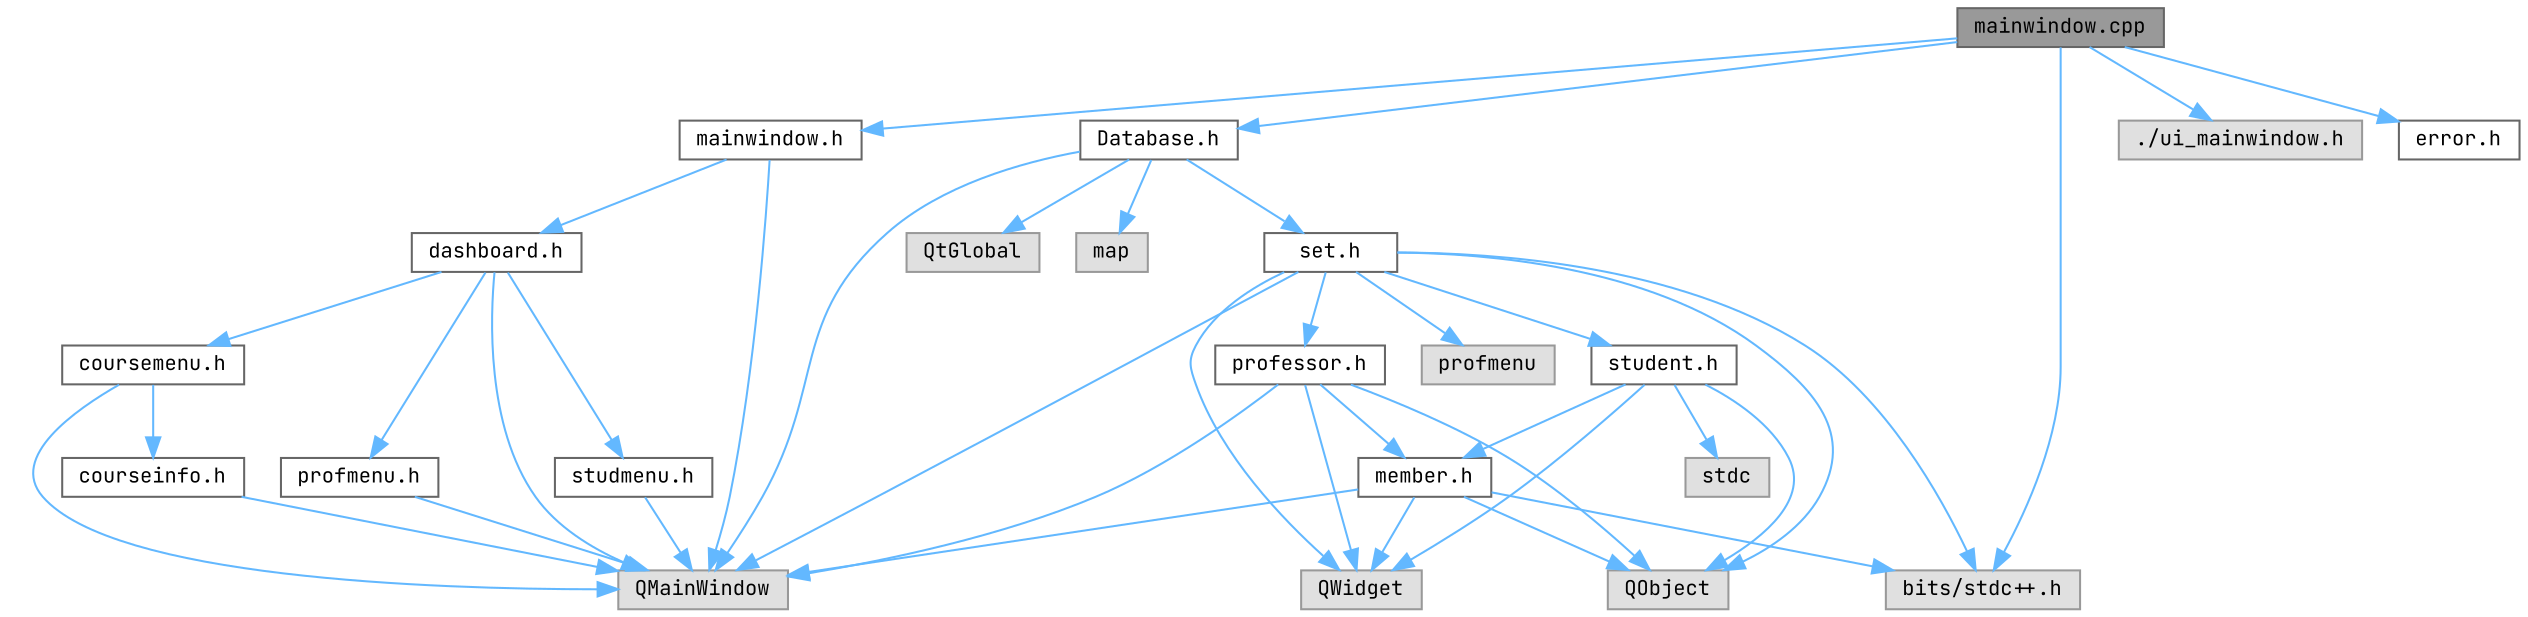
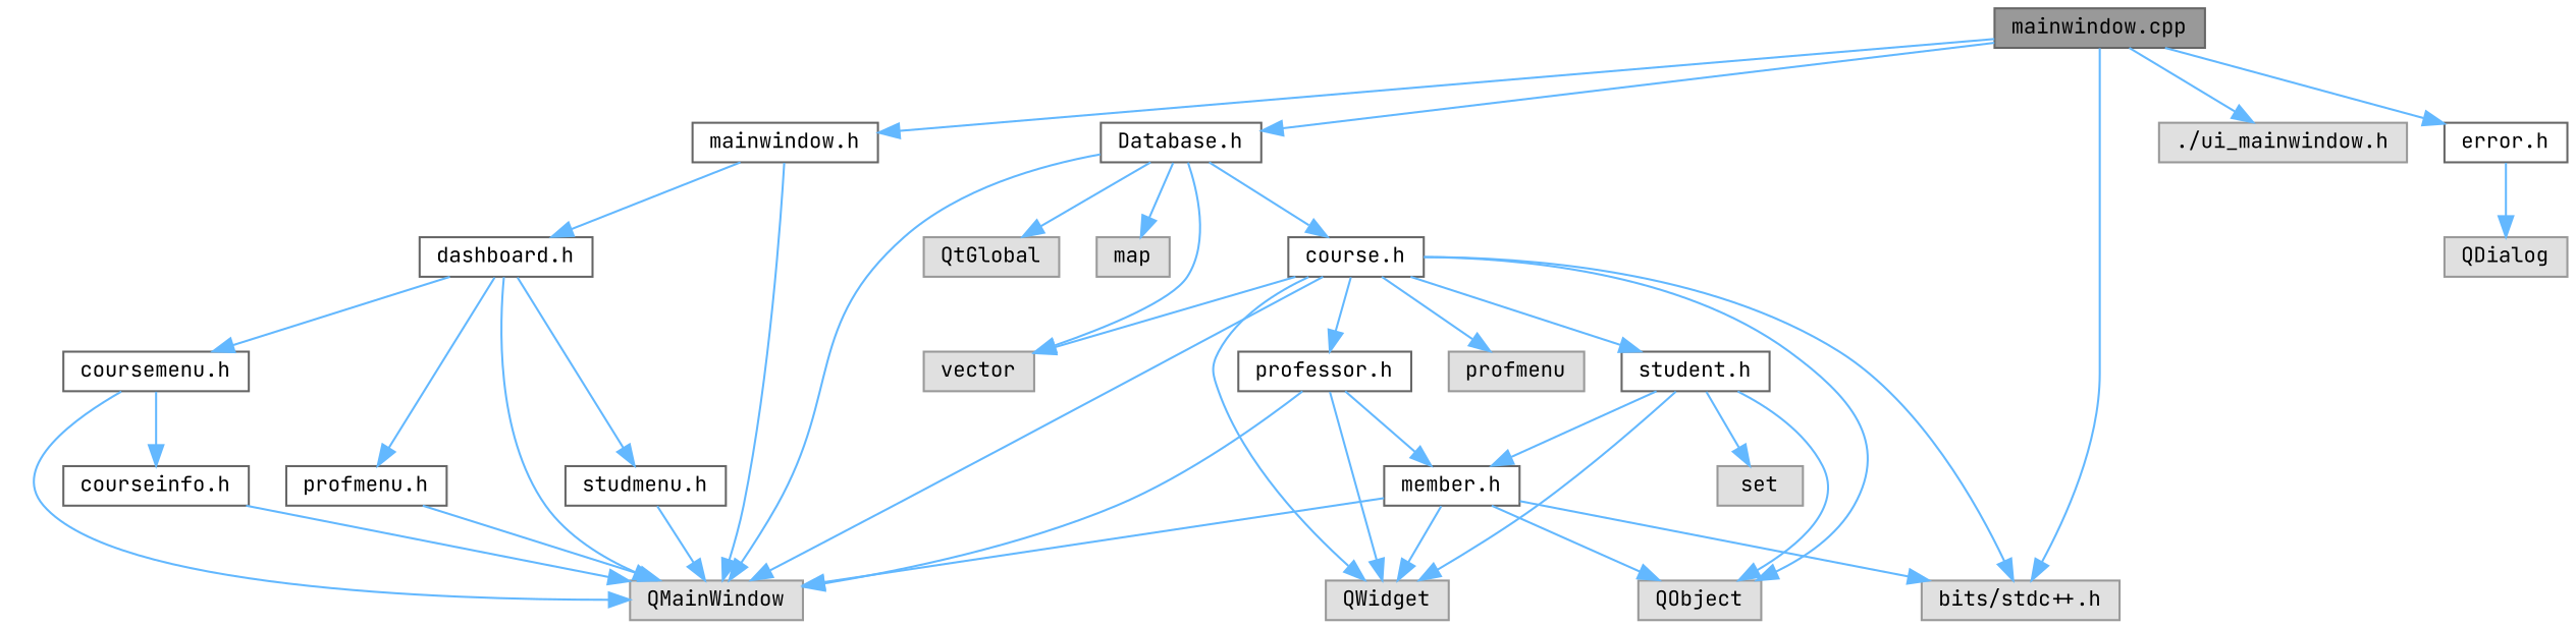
  digraph {
    fontname="JetBrains Mono"
    node [color=grey40 fillcolor=white fontname="JetBrains Mono" fontsize=10 shape=box style=filled]
    edge [color=steelblue1 fontname="JetBrains Mono" fontsize=10 labelfontname=Helvetica labelfontsize=10 style=solid]
    n1 [color=gray40 fillcolor=grey60 fontcolor=black height=0.2 label="mainwindow.cpp" width=0.4]
    n2 [height=0.2 label="mainwindow.h" width=0.4]
    n3 [color=grey60 fillcolor="#E0E0E0" height=0.2 label="./ui_mainwindow.h" width=0.4]
    n4 [color=grey60 fillcolor="#E0E0E0" height=0.2 label="bits/stdc++.h" width=0.4]
    n5 [height=0.2 label="Database.h" width=0.4]
    n6 [height=0.2 label="error.h" width=0.4]
    n7 [color=grey60 fillcolor="#E0E0E0" height=0.2 label=QMainWindow width=0.4]
    n8 [height=0.2 label="dashboard.h" width=0.4]
    n9 [color=grey60 fillcolor="#E0E0E0" height=0.2 label=QtGlobal width=0.4]
    n10 [color=grey60 fillcolor="#E0E0E0" height=0.2 label=map width=0.4]
-   n12 [height=0.2 label="set.h" width=0.4]
+   n11 [color=grey60 fillcolor="#E0E0E0" height=0.2 label=vector width=0.4]
+   n12 [height=0.2 label="course.h" width=0.4]
+   n13 [color=grey60 fillcolor="#E0E0E0" height=0.2 label=QDialog width=0.4]
    n14 [height=0.2 label="studmenu.h" width=0.4]
    n15 [height=0.2 label="coursemenu.h" width=0.4]
    n16 [height=0.2 label="profmenu.h" width=0.4]
    n17 [height=0.2 label="courseinfo.h" width=0.4]
    n18 [color=grey60 fillcolor="#E0E0E0" height=0.2 label=QWidget width=0.4]
    n19 [color=grey60 fillcolor="#E0E0E0" height=0.2 label=QObject width=0.4]
    n20 [height=0.2 label="student.h" width=0.4]
    n21 [height=0.2 label="professor.h" width=0.4]
    n22 [color=grey60 fillcolor="#E0E0E0" height=0.2 label=profmenu width=0.4]
    n23 [height=0.2 label="member.h" width=0.4]
-   n24 [color=grey60 fillcolor="#E0E0E0" height=0.2 label=stdc width=0.4]
+   n24 [color=grey60 fillcolor="#E0E0E0" height=0.2 label=set width=0.4]
    n1 -> n2
    n1 -> n3
    n1 -> n4
    n1 -> n5
    n1 -> n6
    n2 -> n7
    n2 -> n8
    n5 -> n7
    n5 -> n9
    n5 -> n10
+   n5 -> n11
    n5 -> n12
+   n6 -> n13
    n8 -> n7
    n8 -> n14
    n8 -> n15
    n8 -> n16
    n12 -> n4
    n12 -> n7
+   n12 -> n11
    n12 -> n18
    n12 -> n19
    n12 -> n20
    n12 -> n21
    n12 -> n22
    n14 -> n7
    n15 -> n7
    n15 -> n17
    n16 -> n7
    n17 -> n7
    n20 -> n18
    n20 -> n19
    n20 -> n23
    n20 -> n24
    n21 -> n7
    n21 -> n18
-   n21 -> n19
    n21 -> n23
    n23 -> n4
    n23 -> n7
    n23 -> n18
    n23 -> n19
  }
